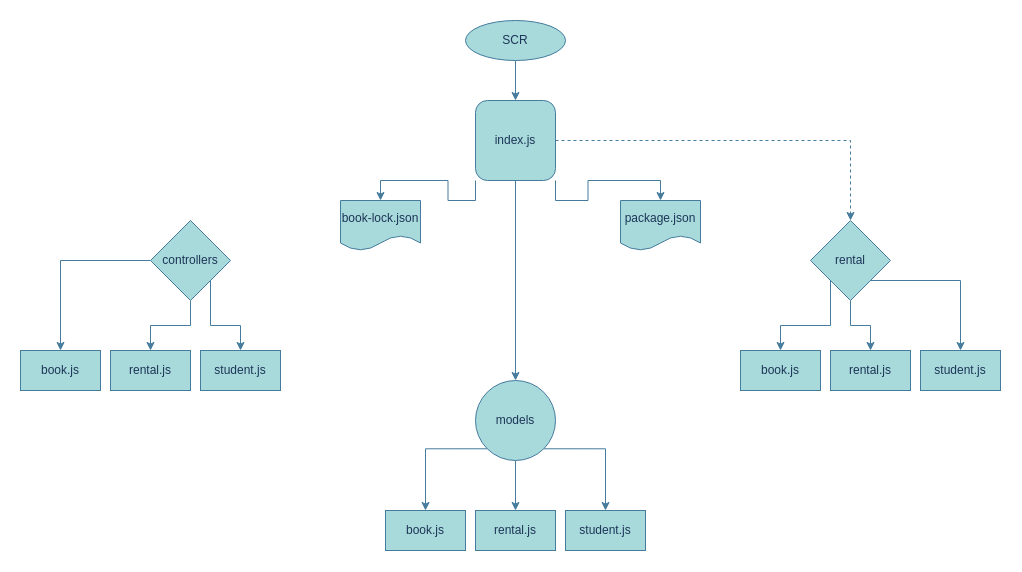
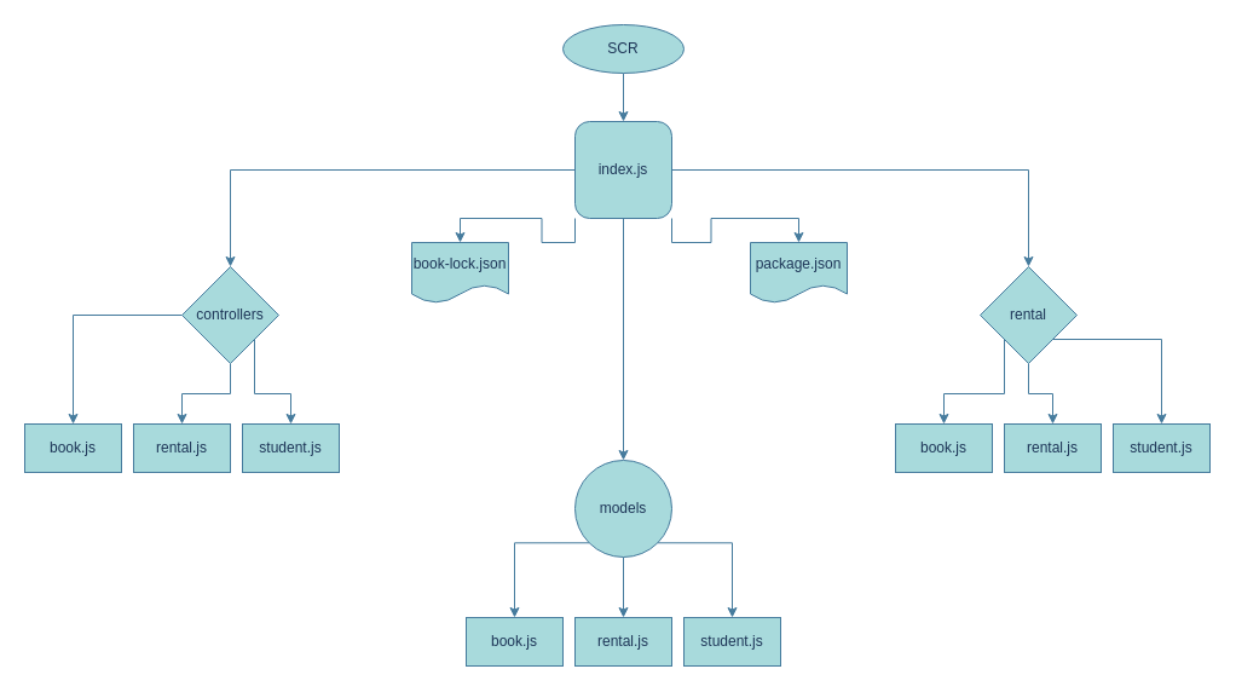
  <mxCell id="0" />
  <mxCell id="1" parent="0" />
  <mxCell id="2" style="edgeStyle=orthogonalEdgeStyle;rounded=0;orthogonalLoop=1;jettySize=auto;html=1;exitX=0.5;exitY=1;exitDx=0;exitDy=0;labelBackgroundColor=none;strokeColor=#457B9D;fontColor=default;" edge="1" parent="1" source="3" target="9"><mxGeometry relative="1" as="geometry"><mxPoint x="525" y="100" as="targetPoint" /></mxGeometry></mxCell>
  <mxCell id="3" value="SCR" style="ellipse;whiteSpace=wrap;html=1;align=center;labelBackgroundColor=none;fillColor=#A8DADC;strokeColor=#457B9D;fontColor=#1D3557;" vertex="1" parent="1"><mxGeometry x="465" y="20" width="100" height="40" as="geometry" /></mxCell>
- <mxCell id="5" style="edgeStyle=orthogonalEdgeStyle;rounded=0;orthogonalLoop=1;jettySize=auto;html=1;labelBackgroundColor=none;strokeColor=#457B9D;fontColor=default;dashed=1;" edge="1" parent="1" source="9" target="21"><mxGeometry relative="1" as="geometry" /></mxCell>
+ <mxCell id="4" style="edgeStyle=orthogonalEdgeStyle;rounded=0;orthogonalLoop=1;jettySize=auto;html=1;labelBackgroundColor=none;strokeColor=#457B9D;fontColor=default;" edge="1" parent="1" source="9" target="13"><mxGeometry relative="1" as="geometry"><mxPoint x="190" y="140" as="targetPoint" /></mxGeometry></mxCell>
+ <mxCell id="5" style="edgeStyle=orthogonalEdgeStyle;rounded=0;orthogonalLoop=1;jettySize=auto;html=1;labelBackgroundColor=none;strokeColor=#457B9D;fontColor=default;" edge="1" parent="1" source="9" target="21"><mxGeometry relative="1" as="geometry" /></mxCell>
  <mxCell id="6" style="edgeStyle=orthogonalEdgeStyle;rounded=0;orthogonalLoop=1;jettySize=auto;html=1;entryX=0.5;entryY=0;entryDx=0;entryDy=0;labelBackgroundColor=none;strokeColor=#457B9D;fontColor=default;" edge="1" parent="1" source="9" target="17"><mxGeometry relative="1" as="geometry" /></mxCell>
  <mxCell id="7" style="edgeStyle=orthogonalEdgeStyle;rounded=0;orthogonalLoop=1;jettySize=auto;html=1;exitX=0;exitY=1;exitDx=0;exitDy=0;entryX=0.5;entryY=0;entryDx=0;entryDy=0;labelBackgroundColor=none;strokeColor=#457B9D;fontColor=default;" edge="1" parent="1" source="9" target="31"><mxGeometry relative="1" as="geometry" /></mxCell>
  <mxCell id="8" style="edgeStyle=orthogonalEdgeStyle;rounded=0;orthogonalLoop=1;jettySize=auto;html=1;exitX=1;exitY=1;exitDx=0;exitDy=0;entryX=0.5;entryY=0;entryDx=0;entryDy=0;labelBackgroundColor=none;strokeColor=#457B9D;fontColor=default;" edge="1" parent="1" source="9" target="32"><mxGeometry relative="1" as="geometry" /></mxCell>
  <mxCell id="9" value="index.js" style="whiteSpace=wrap;html=1;labelBackgroundColor=none;fillColor=#A8DADC;strokeColor=#457B9D;fontColor=#1D3557;rounded=1;" vertex="1" parent="1"><mxGeometry x="475" y="100" width="80" height="80" as="geometry" /></mxCell>
  <mxCell id="10" style="edgeStyle=orthogonalEdgeStyle;rounded=0;orthogonalLoop=1;jettySize=auto;html=1;exitX=0.5;exitY=1;exitDx=0;exitDy=0;entryX=0.5;entryY=0;entryDx=0;entryDy=0;labelBackgroundColor=none;strokeColor=#457B9D;fontColor=default;" edge="1" parent="1" source="13" target="23"><mxGeometry relative="1" as="geometry" /></mxCell>
  <mxCell id="11" style="edgeStyle=orthogonalEdgeStyle;rounded=0;orthogonalLoop=1;jettySize=auto;html=1;exitX=0;exitY=0.5;exitDx=0;exitDy=0;entryX=0.5;entryY=0;entryDx=0;entryDy=0;labelBackgroundColor=none;strokeColor=#457B9D;fontColor=default;" edge="1" parent="1" source="13" target="22"><mxGeometry relative="1" as="geometry" /></mxCell>
  <mxCell id="12" style="edgeStyle=orthogonalEdgeStyle;rounded=0;orthogonalLoop=1;jettySize=auto;html=1;exitX=1;exitY=1;exitDx=0;exitDy=0;entryX=0.5;entryY=0;entryDx=0;entryDy=0;labelBackgroundColor=none;strokeColor=#457B9D;fontColor=default;" edge="1" parent="1" source="13" target="24"><mxGeometry relative="1" as="geometry" /></mxCell>
  <mxCell id="13" value="controllers" style="rhombus;whiteSpace=wrap;html=1;labelBackgroundColor=none;fillColor=#A8DADC;strokeColor=#457B9D;fontColor=#1D3557;" vertex="1" parent="1"><mxGeometry x="150" y="220" width="80" height="80" as="geometry" /></mxCell>
  <mxCell id="14" style="edgeStyle=orthogonalEdgeStyle;rounded=0;orthogonalLoop=1;jettySize=auto;html=1;exitX=0;exitY=1;exitDx=0;exitDy=0;entryX=0.5;entryY=0;entryDx=0;entryDy=0;labelBackgroundColor=none;strokeColor=#457B9D;fontColor=default;" edge="1" parent="1" source="17" target="25"><mxGeometry relative="1" as="geometry" /></mxCell>
  <mxCell id="15" style="edgeStyle=orthogonalEdgeStyle;rounded=0;orthogonalLoop=1;jettySize=auto;html=1;exitX=0.5;exitY=1;exitDx=0;exitDy=0;entryX=0.5;entryY=0;entryDx=0;entryDy=0;labelBackgroundColor=none;strokeColor=#457B9D;fontColor=default;" edge="1" parent="1" source="17" target="26"><mxGeometry relative="1" as="geometry" /></mxCell>
  <mxCell id="16" style="edgeStyle=orthogonalEdgeStyle;rounded=0;orthogonalLoop=1;jettySize=auto;html=1;exitX=1;exitY=1;exitDx=0;exitDy=0;entryX=0.5;entryY=0;entryDx=0;entryDy=0;labelBackgroundColor=none;strokeColor=#457B9D;fontColor=default;" edge="1" parent="1" source="17" target="27"><mxGeometry relative="1" as="geometry" /></mxCell>
  <mxCell id="17" value="models" style="ellipse;whiteSpace=wrap;html=1;labelBackgroundColor=none;fillColor=#A8DADC;strokeColor=#457B9D;fontColor=#1D3557;" vertex="1" parent="1"><mxGeometry x="475" y="380" width="80" height="80" as="geometry" /></mxCell>
  <mxCell id="18" style="edgeStyle=orthogonalEdgeStyle;rounded=0;orthogonalLoop=1;jettySize=auto;html=1;exitX=0;exitY=1;exitDx=0;exitDy=0;entryX=0.5;entryY=0;entryDx=0;entryDy=0;labelBackgroundColor=none;strokeColor=#457B9D;fontColor=default;" edge="1" parent="1" source="21" target="28"><mxGeometry relative="1" as="geometry" /></mxCell>
  <mxCell id="19" style="edgeStyle=orthogonalEdgeStyle;rounded=0;orthogonalLoop=1;jettySize=auto;html=1;exitX=0.5;exitY=1;exitDx=0;exitDy=0;entryX=0.5;entryY=0;entryDx=0;entryDy=0;labelBackgroundColor=none;strokeColor=#457B9D;fontColor=default;" edge="1" parent="1" source="21" target="29"><mxGeometry relative="1" as="geometry" /></mxCell>
  <mxCell id="20" style="edgeStyle=orthogonalEdgeStyle;rounded=0;orthogonalLoop=1;jettySize=auto;html=1;exitX=1;exitY=1;exitDx=0;exitDy=0;entryX=0.5;entryY=0;entryDx=0;entryDy=0;labelBackgroundColor=none;strokeColor=#457B9D;fontColor=default;" edge="1" parent="1" source="21" target="30"><mxGeometry relative="1" as="geometry" /></mxCell>
  <mxCell id="21" value="rental" style="rhombus;whiteSpace=wrap;html=1;labelBackgroundColor=none;fillColor=#A8DADC;strokeColor=#457B9D;fontColor=#1D3557;" vertex="1" parent="1"><mxGeometry x="810" y="220" width="80" height="80" as="geometry" /></mxCell>
  <mxCell id="22" value="book.js" style="rounded=0;whiteSpace=wrap;html=1;labelBackgroundColor=none;fillColor=#A8DADC;strokeColor=#457B9D;fontColor=#1D3557;" vertex="1" parent="1"><mxGeometry x="20" y="350" width="80" height="40" as="geometry" /></mxCell>
  <mxCell id="23" value="rental.js" style="rounded=0;whiteSpace=wrap;html=1;labelBackgroundColor=none;fillColor=#A8DADC;strokeColor=#457B9D;fontColor=#1D3557;" vertex="1" parent="1"><mxGeometry x="110" y="350" width="80" height="40" as="geometry" /></mxCell>
  <mxCell id="24" value="student.js" style="rounded=0;whiteSpace=wrap;html=1;labelBackgroundColor=none;fillColor=#A8DADC;strokeColor=#457B9D;fontColor=#1D3557;" vertex="1" parent="1"><mxGeometry x="200" y="350" width="80" height="40" as="geometry" /></mxCell>
  <mxCell id="25" value="book.js" style="rounded=0;whiteSpace=wrap;html=1;labelBackgroundColor=none;fillColor=#A8DADC;strokeColor=#457B9D;fontColor=#1D3557;" vertex="1" parent="1"><mxGeometry x="385" y="510" width="80" height="40" as="geometry" /></mxCell>
  <mxCell id="26" value="rental.js" style="rounded=0;whiteSpace=wrap;html=1;labelBackgroundColor=none;fillColor=#A8DADC;strokeColor=#457B9D;fontColor=#1D3557;" vertex="1" parent="1"><mxGeometry x="475" y="510" width="80" height="40" as="geometry" /></mxCell>
  <mxCell id="27" value="student.js" style="rounded=0;whiteSpace=wrap;html=1;labelBackgroundColor=none;fillColor=#A8DADC;strokeColor=#457B9D;fontColor=#1D3557;" vertex="1" parent="1"><mxGeometry x="565" y="510" width="80" height="40" as="geometry" /></mxCell>
  <mxCell id="28" value="book.js" style="rounded=0;whiteSpace=wrap;html=1;labelBackgroundColor=none;fillColor=#A8DADC;strokeColor=#457B9D;fontColor=#1D3557;" vertex="1" parent="1"><mxGeometry x="740" y="350" width="80" height="40" as="geometry" /></mxCell>
  <mxCell id="29" value="rental.js" style="rounded=0;whiteSpace=wrap;html=1;labelBackgroundColor=none;fillColor=#A8DADC;strokeColor=#457B9D;fontColor=#1D3557;" vertex="1" parent="1"><mxGeometry x="830" y="350" width="80" height="40" as="geometry" /></mxCell>
  <mxCell id="30" value="student.js" style="rounded=0;whiteSpace=wrap;html=1;labelBackgroundColor=none;fillColor=#A8DADC;strokeColor=#457B9D;fontColor=#1D3557;" vertex="1" parent="1"><mxGeometry x="920" y="350" width="80" height="40" as="geometry" /></mxCell>
  <mxCell id="31" value="book-lock.json" style="shape=document;whiteSpace=wrap;html=1;boundedLbl=1;labelBackgroundColor=none;fillColor=#A8DADC;strokeColor=#457B9D;fontColor=#1D3557;" vertex="1" parent="1"><mxGeometry x="340" y="200" width="80" height="50" as="geometry" /></mxCell>
  <mxCell id="32" value="package.json" style="shape=document;whiteSpace=wrap;html=1;boundedLbl=1;labelBackgroundColor=none;fillColor=#A8DADC;strokeColor=#457B9D;fontColor=#1D3557;" vertex="1" parent="1"><mxGeometry x="620" y="200" width="80" height="50" as="geometry" /></mxCell>
